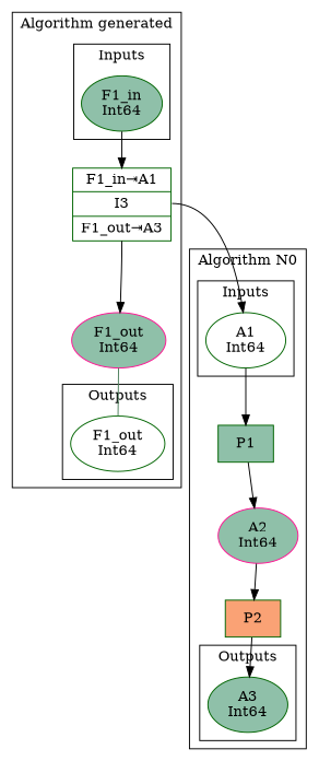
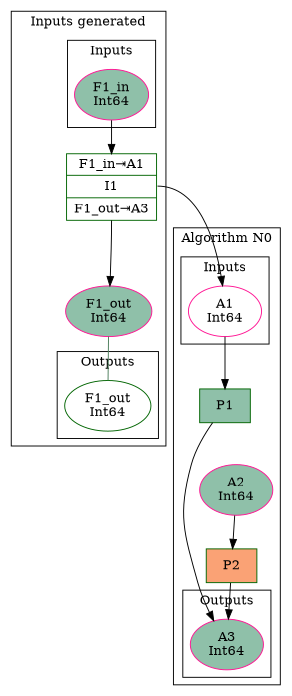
  digraph {
    compound=true
    node [color=darkgreen fillcolor="#8fc0a9" shape=ellipse style=filled]
    n1 [label="F1_out\nInt64" style=""]
-   n2 [label="F1_in\nInt64"]
-   n3 [label="{{<provider_1__invokeIn_5>F1_in⇥A1}|<body>I3|{<provider_1__invokeOut_6>F1_out⇥A3}}" shape=record fillcolor="" style=""]
+   n2 [color=deeppink label="F1_in\nInt64"]
+   n3 [label="{{<provider_1__invokeIn_5>F1_in⇥A1}|<body>I1|{<provider_1__invokeOut_6>F1_out⇥A3}}" shape=record fillcolor="" style=""]
    n4 [color=deeppink label="F1_out\nInt64"]
-   n5 [label="A1\nInt64" style=""]
-   n6 [label="A3\nInt64"]
+   n5 [color=deeppink label="A1\nInt64" style=""]
+   n6 [color=deeppink label="A3\nInt64"]
    n7 [color=deeppink label="A2\nInt64"]
    n8 [label=P1 shape=rectangle]
    n9 [fillcolor="#faa275" label=P2 shape=rectangle]
    subgraph cluster_1 {
-     label="Algorithm generated"
+     label="Inputs generated"
      n3
      n4
      subgraph cluster_2 {
        label=Outputs
        n1
      }
      subgraph cluster_3 {
        label=Inputs
        n2
      }
    }
    subgraph cluster_4 {
      label="Algorithm N0"
      n7
      n8
      n9
      subgraph cluster_5 {
        label=Inputs
        n5
      }
      subgraph cluster_6 {
        label=Outputs
        n6
      }
    }
    n2 -> n3 [headport=provider_1__invokeIn_5]
    n3 -> n4 [tailport=provider_1__invokeOut_6]
    n3 -> n5 [tailport=body]
    n4 -> n1 [arrowhead=none color="#4a7c59"]
    n5 -> n8
    n7 -> n9
-   n8 -> n7
+   n8 -> n6
    n9 -> n6
  }
